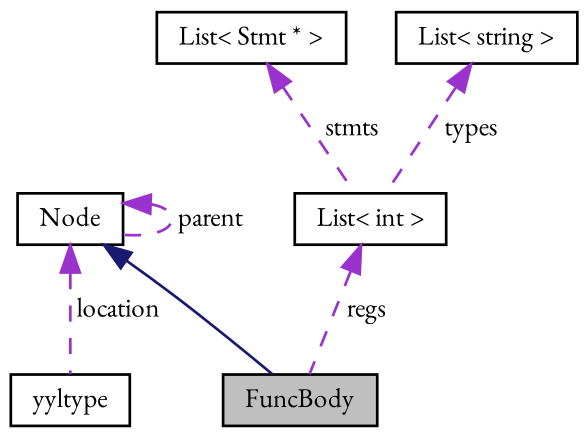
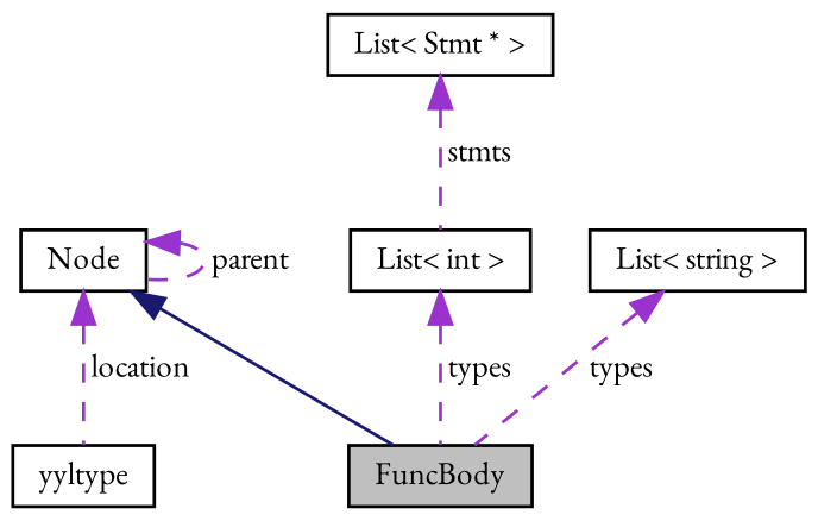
  digraph {
    fontname="EB Garamond"
    node [color=black fillcolor=white fontname="EB Garamond" fontsize=10 shape=record style=filled]
    edge [color=darkorchid3 dir=back fontname="EB Garamond" fontsize=10 labelfontname=Helvetica labelfontsize=10 style=dashed]
    n1 [fillcolor=grey75 fontcolor=black height=0.2 label=FuncBody width=0.4]
    n2 [height=0.2 label="Node" width=0.4]
    n3 [height=0.2 label=yyltype width=0.4]
    n4 [height=0.2 label="List\< Stmt * \>" width=0.4]
    n5 [height=0.2 label="List\< int \>" width=0.4]
    n6 [height=0.2 label="List\< string \>" width=0.4]
    n2 -> n1 [color=midnightblue style=solid]
    n2 -> n2 [label=" parent"]
    n2 -> n3 [label=" location"]
    n4 -> n5 [label=" stmts"]
-   n5 -> n1 [label=" regs"]
-   n6 -> n5 [label=" types"]
+   n5 -> n1 [label=" types"]
+   n6 -> n1 [label=" types"]
  }
